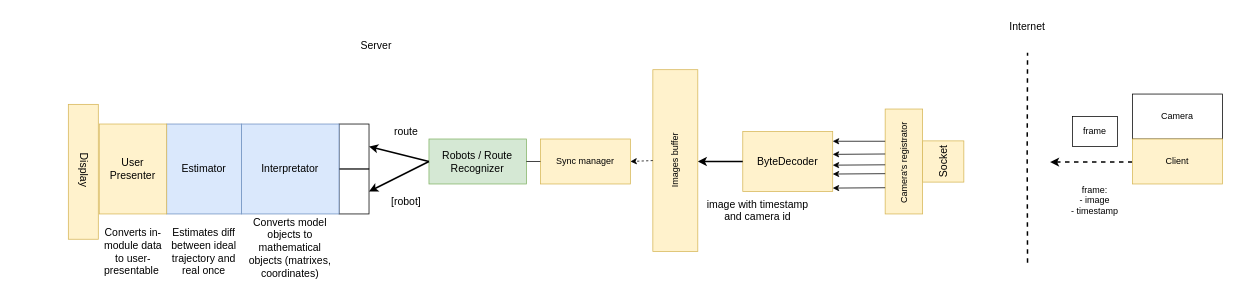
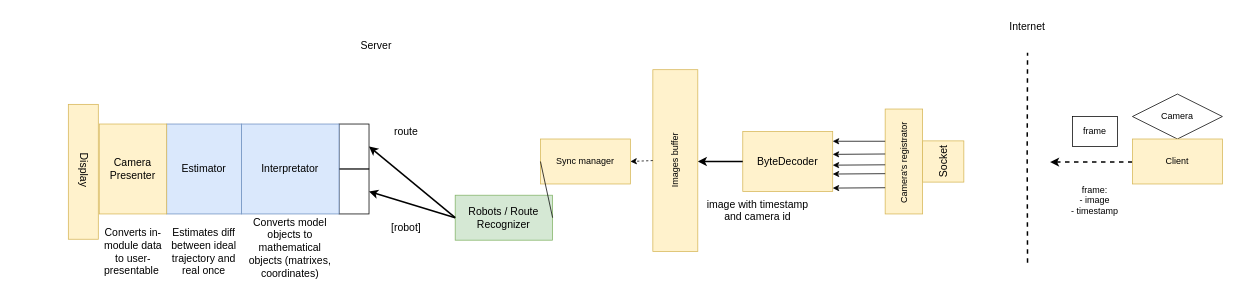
  <mxCell id="0" />
  <mxCell id="1" parent="0" />
- <mxCell id="2" value="Camera" style="rounded=0;whiteSpace=wrap;html=1;" parent="1" vertex="1"><mxGeometry x="1510" y="125" width="120" height="60" as="geometry" /></mxCell>
+ <mxCell id="2" value="Camera" style="rhombus;whiteSpace=wrap;html=1;" parent="1" vertex="1"><mxGeometry x="1510" y="125" width="120" height="60" as="geometry" /></mxCell>
  <mxCell id="3" value="" style="endArrow=none;dashed=1;html=1;rounded=0;strokeWidth=2;" parent="1" edge="1"><mxGeometry width="50" height="50" relative="1" as="geometry"><mxPoint x="1370" y="350" as="sourcePoint" /><mxPoint x="1370" y="70" as="targetPoint" /><Array as="points"><mxPoint x="1369.5" y="206.25" /></Array></mxGeometry></mxCell>
  <mxCell id="4" value="Internet" style="text;html=1;strokeColor=none;fillColor=none;align=center;verticalAlign=middle;whiteSpace=wrap;rounded=0;fontSize=14;" parent="1" vertex="1"><mxGeometry x="1340" y="20" width="60" height="30" as="geometry" /></mxCell>
  <mxCell id="5" value="Socket" style="whiteSpace=wrap;html=1;aspect=fixed;fontSize=14;fillColor=#fff2cc;rotation=-90;strokeColor=#d6b656;" parent="1" vertex="1"><mxGeometry x="1230" y="187.5" width="55" height="55" as="geometry" /></mxCell>
  <mxCell id="6" value="Server" style="text;html=1;strokeColor=none;fillColor=none;align=center;verticalAlign=middle;whiteSpace=wrap;rounded=0;fontSize=14;" parent="1" vertex="1"><mxGeometry x="471.25" y="45" width="60" height="30" as="geometry" /></mxCell>
  <mxCell id="7" value="" style="endArrow=classic;html=1;strokeWidth=2;fontSize=14;rounded=0;dashed=1;" parent="1" edge="1"><mxGeometry width="50" height="50" relative="1" as="geometry"><mxPoint x="1510" y="215.75" as="sourcePoint" /><mxPoint x="1400" y="215.75" as="targetPoint" /><Array as="points"><mxPoint x="1450" y="215.75" /></Array></mxGeometry></mxCell>
  <mxCell id="8" value="ByteDecoder" style="rounded=0;whiteSpace=wrap;html=1;fontSize=14;fillColor=#fff2cc;strokeColor=#d6b656;" parent="1" vertex="1"><mxGeometry x="990" y="175" width="120" height="80" as="geometry" /></mxCell>
  <mxCell id="9" style="edgeStyle=orthogonalEdgeStyle;rounded=0;orthogonalLoop=1;jettySize=auto;html=1;exitX=0.5;exitY=1;exitDx=0;exitDy=0;dashed=1;strokeWidth=2;fontSize=14;" parent="1" source="8" target="8" edge="1"><mxGeometry relative="1" as="geometry" /></mxCell>
  <mxCell id="10" value="" style="endArrow=classic;html=1;rounded=0;strokeWidth=2;fontSize=14;exitX=0;exitY=0.5;exitDx=0;exitDy=0;" parent="1" source="8" edge="1"><mxGeometry width="50" height="50" relative="1" as="geometry"><mxPoint x="780" y="245" as="sourcePoint" /><mxPoint x="930" y="215" as="targetPoint" /></mxGeometry></mxCell>
- <mxCell id="11" value="Robots&amp;nbsp;/ Route&lt;br&gt;Recognizer" style="rounded=0;whiteSpace=wrap;html=1;fontSize=14;fillColor=#d5e8d4;strokeColor=#82b366;" parent="1" vertex="1"><mxGeometry x="571.25" y="185" width="130" height="60" as="geometry" /></mxCell>
+ <mxCell id="11" value="Robots&amp;nbsp;/ Route&lt;br&gt;Recognizer" style="rounded=0;whiteSpace=wrap;html=1;fontSize=14;fillColor=#d5e8d4;strokeColor=#82b366;" parent="1" vertex="1"><mxGeometry x="606.25" y="260" width="130" height="60" as="geometry" /></mxCell>
  <mxCell id="12" value="image with timestamp and camera id" style="text;html=1;strokeColor=none;fillColor=none;align=center;verticalAlign=middle;whiteSpace=wrap;rounded=0;fontSize=14;rotation=0;" parent="1" vertex="1"><mxGeometry x="930" y="265" width="160" height="30" as="geometry" /></mxCell>
  <mxCell id="13" value="" style="endArrow=classic;html=1;rounded=0;strokeWidth=2;fontSize=14;exitX=0;exitY=0.5;exitDx=0;exitDy=0;entryX=1;entryY=0.5;entryDx=0;entryDy=0;" parent="1" source="11" target="14" edge="1"><mxGeometry width="50" height="50" relative="1" as="geometry"><mxPoint x="451.25" y="255" as="sourcePoint" /><mxPoint x="501.25" y="205" as="targetPoint" /></mxGeometry></mxCell>
  <mxCell id="14" value="" style="rounded=0;whiteSpace=wrap;html=1;fontSize=14;fillColor=none;" parent="1" vertex="1"><mxGeometry x="451.25" y="165" width="40" height="60" as="geometry" /></mxCell>
  <mxCell id="15" value="" style="rounded=0;whiteSpace=wrap;html=1;fontSize=14;fillColor=none;" parent="1" vertex="1"><mxGeometry x="451.25" y="225" width="40" height="60" as="geometry" /></mxCell>
  <mxCell id="16" value="" style="endArrow=classic;html=1;rounded=0;strokeWidth=2;fontSize=14;exitX=0;exitY=0.5;exitDx=0;exitDy=0;entryX=1;entryY=0.5;entryDx=0;entryDy=0;" parent="1" source="11" target="15" edge="1"><mxGeometry width="50" height="50" relative="1" as="geometry"><mxPoint x="451.25" y="255" as="sourcePoint" /><mxPoint x="501.25" y="205" as="targetPoint" /></mxGeometry></mxCell>
- <mxCell id="17" value="[robot]" style="text;html=1;strokeColor=none;fillColor=none;align=center;verticalAlign=middle;whiteSpace=wrap;rounded=0;fontSize=14;" parent="1" vertex="1"><mxGeometry x="511.25" y="252.5" width="60" height="30" as="geometry" /></mxCell>
+ <mxCell id="17" value="[robot]" style="text;html=1;strokeColor=none;fillColor=none;align=center;verticalAlign=middle;whiteSpace=wrap;rounded=0;fontSize=14;" parent="1" vertex="1"><mxGeometry x="511.25" y="287.5" width="60" height="30" as="geometry" /></mxCell>
  <mxCell id="18" value="route" style="text;html=1;strokeColor=none;fillColor=none;align=center;verticalAlign=middle;whiteSpace=wrap;rounded=0;fontSize=14;" parent="1" vertex="1"><mxGeometry x="511.25" y="160" width="60" height="30" as="geometry" /></mxCell>
  <mxCell id="19" value="Interpretator" style="rounded=0;whiteSpace=wrap;html=1;fontSize=14;fillColor=#dae8fc;strokeColor=#6c8ebf;" parent="1" vertex="1"><mxGeometry x="321.25" y="165" width="130" height="120" as="geometry" /></mxCell>
  <mxCell id="20" value="Converts model objects to mathematical objects (matrixes, coordinates)" style="text;html=1;strokeColor=none;fillColor=none;align=center;verticalAlign=middle;whiteSpace=wrap;rounded=0;fontSize=14;" parent="1" vertex="1"><mxGeometry x="321.25" y="275" width="130" height="110" as="geometry" /></mxCell>
  <mxCell id="21" value="" style="rounded=0;whiteSpace=wrap;html=1;fontSize=14;fillColor=#dae8fc;strokeColor=#6c8ebf;" parent="1" vertex="1"><mxGeometry x="221.25" y="165" width="100" height="120" as="geometry" /></mxCell>
  <mxCell id="22" value="Estimator" style="text;html=1;strokeColor=none;fillColor=none;align=center;verticalAlign=middle;whiteSpace=wrap;rounded=0;fontSize=14;" parent="1" vertex="1"><mxGeometry x="241.25" y="210" width="60" height="30" as="geometry" /></mxCell>
  <mxCell id="23" value="Estimates diff between ideal trajectory and real once" style="text;html=1;strokeColor=none;fillColor=none;align=center;verticalAlign=middle;whiteSpace=wrap;rounded=0;fontSize=14;" parent="1" vertex="1"><mxGeometry x="221.25" y="295" width="100" height="80" as="geometry" /></mxCell>
- <mxCell id="24" value="User&lt;br&gt;Presenter" style="rounded=0;whiteSpace=wrap;html=1;fontSize=14;fillColor=#fff2cc;strokeColor=#d6b656;" parent="1" vertex="1"><mxGeometry x="131.25" y="165" width="90" height="120" as="geometry" /></mxCell>
+ <mxCell id="24" value="Camera&lt;br&gt;Presenter" style="rounded=0;whiteSpace=wrap;html=1;fontSize=14;fillColor=#fff2cc;strokeColor=#d6b656;" parent="1" vertex="1"><mxGeometry x="131.25" y="165" width="90" height="120" as="geometry" /></mxCell>
  <mxCell id="25" value="" style="rounded=0;whiteSpace=wrap;html=1;fontSize=14;fillColor=#fff2cc;strokeColor=#d6b656;" parent="1" vertex="1"><mxGeometry x="90" y="138.75" width="40" height="180" as="geometry" /></mxCell>
  <mxCell id="26" value="Display" style="text;html=1;strokeColor=none;fillColor=none;align=center;verticalAlign=middle;whiteSpace=wrap;rounded=0;fontSize=14;rotation=90;" parent="1" vertex="1"><mxGeometry x="20" y="211.25" width="182.5" height="30" as="geometry" /></mxCell>
  <mxCell id="27" value="Converts in-module data to user-presentable&amp;nbsp;" style="text;html=1;strokeColor=none;fillColor=none;align=center;verticalAlign=middle;whiteSpace=wrap;rounded=0;fontSize=14;" parent="1" vertex="1"><mxGeometry x="141.88" y="295" width="68.75" height="80" as="geometry" /></mxCell>
  <mxCell id="28" value="Client" style="rounded=0;whiteSpace=wrap;html=1;fillColor=#fff2cc;strokeColor=#d6b656;" parent="1" vertex="1"><mxGeometry x="1510" y="185" width="120" height="60" as="geometry" /></mxCell>
  <mxCell id="29" value="Camera's registrator&amp;nbsp;" style="rounded=0;whiteSpace=wrap;html=1;rotation=-90;fillColor=#fff2cc;strokeColor=#d6b656;" parent="1" vertex="1"><mxGeometry x="1135" y="190" width="140" height="50" as="geometry" /></mxCell>
  <mxCell id="30" value="Images buffer" style="rounded=0;whiteSpace=wrap;html=1;rotation=-90;fillColor=#fff2cc;strokeColor=#d6b656;" parent="1" vertex="1"><mxGeometry x="778.75" y="183.75" width="242.5" height="60" as="geometry" /></mxCell>
  <mxCell id="31" value="Sync manager" style="rounded=0;whiteSpace=wrap;html=1;rotation=0;fillColor=#fff2cc;strokeColor=#d6b656;" parent="1" vertex="1"><mxGeometry x="720" y="185" width="120" height="60" as="geometry" /></mxCell>
  <mxCell id="32" value="frame" style="rounded=0;whiteSpace=wrap;html=1;" vertex="1" parent="1"><mxGeometry x="1430" y="155" width="60" height="40" as="geometry" /></mxCell>
  <mxCell id="33" value="frame:&lt;br&gt;- image&lt;br&gt;- timestamp" style="text;html=1;strokeColor=none;fillColor=none;align=center;verticalAlign=middle;whiteSpace=wrap;rounded=0;" vertex="1" parent="1"><mxGeometry x="1410" y="215" width="100" height="103.75" as="geometry" /></mxCell>
  <mxCell id="34" value="" style="endArrow=classic;html=1;rounded=0;" edge="1" parent="1"><mxGeometry width="50" height="50" relative="1" as="geometry"><mxPoint x="1180" y="188" as="sourcePoint" /><mxPoint x="1110" y="188" as="targetPoint" /></mxGeometry></mxCell>
  <mxCell id="35" value="" style="endArrow=classic;html=1;rounded=0;exitX=0.75;exitY=0;exitDx=0;exitDy=0;" edge="1" parent="1"><mxGeometry width="50" height="50" relative="1" as="geometry"><mxPoint x="1180" y="205" as="sourcePoint" /><mxPoint x="1110" y="205.5" as="targetPoint" /></mxGeometry></mxCell>
  <mxCell id="36" value="" style="endArrow=classic;html=1;rounded=0;exitX=0.75;exitY=0;exitDx=0;exitDy=0;" edge="1" parent="1"><mxGeometry width="50" height="50" relative="1" as="geometry"><mxPoint x="1180" y="219.41" as="sourcePoint" /><mxPoint x="1110" y="219.91" as="targetPoint" /></mxGeometry></mxCell>
  <mxCell id="37" value="" style="endArrow=classic;html=1;rounded=0;exitX=0.75;exitY=0;exitDx=0;exitDy=0;" edge="1" parent="1"><mxGeometry width="50" height="50" relative="1" as="geometry"><mxPoint x="1180" y="231.25" as="sourcePoint" /><mxPoint x="1110" y="231.75" as="targetPoint" /></mxGeometry></mxCell>
  <mxCell id="38" value="" style="endArrow=classic;html=1;rounded=0;exitX=0.75;exitY=0;exitDx=0;exitDy=0;" edge="1" parent="1"><mxGeometry width="50" height="50" relative="1" as="geometry"><mxPoint x="1180" y="250" as="sourcePoint" /><mxPoint x="1110" y="250.5" as="targetPoint" /></mxGeometry></mxCell>
  <mxCell id="39" value="" style="endArrow=classic;html=1;rounded=0;exitX=0.5;exitY=0;exitDx=0;exitDy=0;entryX=1;entryY=0.5;entryDx=0;entryDy=0;dashed=1;" edge="1" parent="1" source="30" target="31"><mxGeometry width="50" height="50" relative="1" as="geometry"><mxPoint x="880" y="355" as="sourcePoint" /><mxPoint x="930" y="305" as="targetPoint" /></mxGeometry></mxCell>
  <mxCell id="40" value="" style="endArrow=none;html=1;rounded=0;exitX=0;exitY=0.5;exitDx=0;exitDy=0;entryX=1;entryY=0.5;entryDx=0;entryDy=0;" edge="1" parent="1" source="31" target="11"><mxGeometry width="50" height="50" relative="1" as="geometry"><mxPoint x="880" y="355" as="sourcePoint" /><mxPoint x="930" y="305" as="targetPoint" /></mxGeometry></mxCell>
